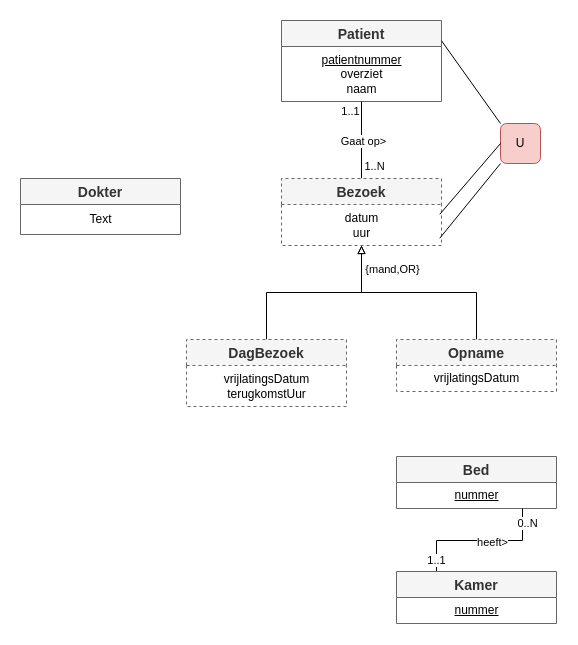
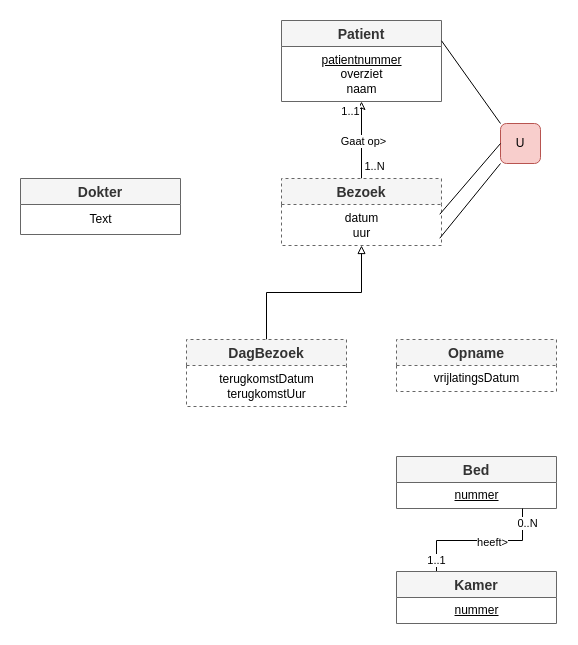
  <mxCell id="0" />
  <mxCell id="1" parent="0" />
  <mxCell id="2" value="Patient" style="swimlane;fontStyle=1;childLayout=stackLayout;horizontal=1;startSize=26;horizontalStack=0;resizeParent=1;resizeParentMax=0;resizeLast=0;collapsible=1;marginBottom=0;align=center;fontSize=14;strokeColor=#666666;fillColor=#f5f5f5;fontColor=#333333;" vertex="1" parent="1"><mxGeometry x="281" y="20" width="160" height="81" as="geometry" /></mxCell>
  <mxCell id="3" value="&lt;u&gt;patientnummer&lt;/u&gt;&lt;br&gt;overziet&lt;br&gt;naam" style="text;html=1;align=center;verticalAlign=middle;resizable=0;points=[];autosize=1;strokeColor=none;fillColor=none;" vertex="1" parent="2"><mxGeometry y="26" width="160" height="55" as="geometry" /></mxCell>
- <mxCell id="4" style="edgeStyle=orthogonalEdgeStyle;rounded=0;orthogonalLoop=1;jettySize=auto;html=1;exitX=0.5;exitY=0;exitDx=0;exitDy=0;endArrow=none;endFill=0;" edge="1" parent="1" source="8" target="3"><mxGeometry relative="1" as="geometry" /></mxCell>
+ <mxCell id="4" style="edgeStyle=orthogonalEdgeStyle;rounded=0;orthogonalLoop=1;jettySize=auto;html=1;exitX=0.5;exitY=0;exitDx=0;exitDy=0;endArrow=classic;endFill=0;" edge="1" parent="1" source="8" target="3"><mxGeometry relative="1" as="geometry" /></mxCell>
  <mxCell id="5" value="Gaat op&amp;gt;" style="edgeLabel;html=1;align=center;verticalAlign=middle;resizable=0;points=[];" vertex="1" connectable="0" parent="4"><mxGeometry x="-0.008" y="-1" relative="1" as="geometry"><mxPoint as="offset" /></mxGeometry></mxCell>
  <mxCell id="6" value="1..N" style="edgeLabel;html=1;align=center;verticalAlign=middle;resizable=0;points=[];" vertex="1" connectable="0" parent="4"><mxGeometry x="-0.579" y="1" relative="1" as="geometry"><mxPoint x="13" y="3" as="offset" /></mxGeometry></mxCell>
  <mxCell id="7" value="1..1" style="edgeLabel;html=1;align=center;verticalAlign=middle;resizable=0;points=[];" vertex="1" connectable="0" parent="4"><mxGeometry x="0.616" y="1" relative="1" as="geometry"><mxPoint x="-11" y="-6" as="offset" /></mxGeometry></mxCell>
  <mxCell id="8" value="Bezoek" style="swimlane;fontStyle=1;childLayout=stackLayout;horizontal=1;startSize=26;horizontalStack=0;resizeParent=1;resizeParentMax=0;resizeLast=0;collapsible=1;marginBottom=0;align=center;fontSize=14;strokeColor=#666666;fillColor=#f5f5f5;fontColor=#333333;dashed=1;" vertex="1" parent="1"><mxGeometry x="281" y="178" width="160" height="67" as="geometry" /></mxCell>
  <mxCell id="9" value="datum&lt;br&gt;uur" style="text;html=1;align=center;verticalAlign=middle;resizable=0;points=[];autosize=1;strokeColor=none;fillColor=none;" vertex="1" parent="8"><mxGeometry y="26" width="160" height="41" as="geometry" /></mxCell>
  <mxCell id="10" value="Dokter" style="swimlane;fontStyle=1;childLayout=stackLayout;horizontal=1;startSize=26;horizontalStack=0;resizeParent=1;resizeParentMax=0;resizeLast=0;collapsible=1;marginBottom=0;align=center;fontSize=14;strokeColor=#666666;fillColor=#f5f5f5;fontColor=#333333;" vertex="1" parent="1"><mxGeometry x="20" y="178" width="160" height="56" as="geometry" /></mxCell>
  <mxCell id="11" value="Text" style="text;html=1;align=center;verticalAlign=middle;resizable=0;points=[];autosize=1;strokeColor=none;fillColor=none;" vertex="1" parent="10"><mxGeometry y="26" width="160" height="30" as="geometry" /></mxCell>
  <mxCell id="12" style="edgeStyle=orthogonalEdgeStyle;rounded=0;orthogonalLoop=1;jettySize=auto;html=1;exitX=0.5;exitY=0;exitDx=0;exitDy=0;endArrow=block;endFill=0;" edge="1" parent="1" source="13" target="9"><mxGeometry relative="1" as="geometry" /></mxCell>
  <mxCell id="13" value="DagBezoek" style="swimlane;fontStyle=1;childLayout=stackLayout;horizontal=1;startSize=26;horizontalStack=0;resizeParent=1;resizeParentMax=0;resizeLast=0;collapsible=1;marginBottom=0;align=center;fontSize=14;strokeColor=#666666;fillColor=#f5f5f5;fontColor=#333333;dashed=1;" vertex="1" parent="1"><mxGeometry x="186" y="339" width="160" height="67" as="geometry" /></mxCell>
- <mxCell id="14" value="vrijlatingsDatum&lt;br&gt;terugkomstUur" style="text;html=1;align=center;verticalAlign=middle;resizable=0;points=[];autosize=1;strokeColor=none;fillColor=none;" vertex="1" parent="13"><mxGeometry y="26" width="160" height="41" as="geometry" /></mxCell>
- <mxCell id="15" style="edgeStyle=orthogonalEdgeStyle;rounded=0;orthogonalLoop=1;jettySize=auto;html=1;exitX=0.5;exitY=0;exitDx=0;exitDy=0;endArrow=block;endFill=0;" edge="1" parent="1" source="17" target="9"><mxGeometry relative="1" as="geometry" /></mxCell>
- <mxCell id="16" value="{mand,OR}" style="edgeLabel;html=1;align=center;verticalAlign=middle;resizable=0;points=[];" vertex="1" connectable="0" parent="15"><mxGeometry x="0.82" relative="1" as="geometry"><mxPoint x="30" y="4" as="offset" /></mxGeometry></mxCell>
+ <mxCell id="14" value="terugkomstDatum&lt;br&gt;terugkomstUur" style="text;html=1;align=center;verticalAlign=middle;resizable=0;points=[];autosize=1;strokeColor=none;fillColor=none;" vertex="1" parent="13"><mxGeometry y="26" width="160" height="41" as="geometry" /></mxCell>
  <mxCell id="17" value="Opname" style="swimlane;fontStyle=1;childLayout=stackLayout;horizontal=1;startSize=26;horizontalStack=0;resizeParent=1;resizeParentMax=0;resizeLast=0;collapsible=1;marginBottom=0;align=center;fontSize=14;strokeColor=#666666;fillColor=#f5f5f5;fontColor=#333333;dashed=1;" vertex="1" parent="1"><mxGeometry x="396" y="339" width="160" height="52" as="geometry" /></mxCell>
  <mxCell id="18" value="vrijlatingsDatum" style="text;html=1;align=center;verticalAlign=middle;resizable=0;points=[];autosize=1;strokeColor=none;fillColor=none;" vertex="1" parent="17"><mxGeometry y="26" width="160" height="26" as="geometry" /></mxCell>
  <mxCell id="19" value="U" style="whiteSpace=wrap;html=1;strokeColor=#b85450;fillColor=#f8cecc;rounded=1;" vertex="1" parent="1"><mxGeometry x="500" y="123" width="40" height="40" as="geometry" /></mxCell>
  <mxCell id="20" value="" style="endArrow=none;html=1;rounded=0;entryX=0;entryY=0;entryDx=0;entryDy=0;exitX=1;exitY=0.25;exitDx=0;exitDy=0;" edge="1" parent="1" source="2" target="19"><mxGeometry width="50" height="50" relative="1" as="geometry"><mxPoint x="445" y="110" as="sourcePoint" /><mxPoint x="369" y="151" as="targetPoint" /></mxGeometry></mxCell>
  <mxCell id="21" value="" style="endArrow=none;html=1;rounded=0;exitX=0;exitY=1;exitDx=0;exitDy=0;entryX=0.989;entryY=0.824;entryDx=0;entryDy=0;entryPerimeter=0;" edge="1" parent="1" source="19" target="9"><mxGeometry width="50" height="50" relative="1" as="geometry"><mxPoint x="490" y="158" as="sourcePoint" /><mxPoint x="376" y="234" as="targetPoint" /></mxGeometry></mxCell>
  <mxCell id="22" value="" style="endArrow=none;html=1;rounded=0;exitX=0;exitY=0.5;exitDx=0;exitDy=0;entryX=0.989;entryY=0.239;entryDx=0;entryDy=0;entryPerimeter=0;" edge="1" parent="1" source="19" target="9"><mxGeometry width="50" height="50" relative="1" as="geometry"><mxPoint x="422" y="143" as="sourcePoint" /><mxPoint x="386" y="219" as="targetPoint" /></mxGeometry></mxCell>
  <mxCell id="23" value="Bed" style="swimlane;fontStyle=1;childLayout=stackLayout;horizontal=1;startSize=26;horizontalStack=0;resizeParent=1;resizeParentMax=0;resizeLast=0;collapsible=1;marginBottom=0;align=center;fontSize=14;strokeColor=#666666;fillColor=#f5f5f5;fontColor=#333333;" vertex="1" parent="1"><mxGeometry x="396" y="456" width="160" height="52" as="geometry" /></mxCell>
  <mxCell id="24" value="&lt;u&gt;nummer&lt;/u&gt;" style="text;html=1;align=center;verticalAlign=middle;resizable=0;points=[];autosize=1;strokeColor=none;fillColor=none;" vertex="1" parent="23"><mxGeometry y="26" width="160" height="26" as="geometry" /></mxCell>
  <mxCell id="25" style="edgeStyle=orthogonalEdgeStyle;rounded=0;orthogonalLoop=1;jettySize=auto;html=1;exitX=0.25;exitY=0;exitDx=0;exitDy=0;endArrow=none;endFill=0;" edge="1" parent="1" source="29" target="24"><mxGeometry relative="1" as="geometry"><Array as="points"><mxPoint x="436" y="540" /><mxPoint x="522" y="540" /></Array></mxGeometry></mxCell>
  <mxCell id="26" value="heeft&amp;gt;" style="edgeLabel;html=1;align=center;verticalAlign=middle;resizable=0;points=[];" vertex="1" connectable="0" parent="25"><mxGeometry x="0.149" y="-1" relative="1" as="geometry"><mxPoint as="offset" /></mxGeometry></mxCell>
  <mxCell id="27" value="0..N" style="edgeLabel;html=1;align=center;verticalAlign=middle;resizable=0;points=[];" vertex="1" connectable="0" parent="25"><mxGeometry x="0.815" y="-4" relative="1" as="geometry"><mxPoint as="offset" /></mxGeometry></mxCell>
  <mxCell id="28" value="1..1" style="edgeLabel;html=1;align=center;verticalAlign=middle;resizable=0;points=[];" vertex="1" connectable="0" parent="25"><mxGeometry x="-0.836" y="-4" relative="1" as="geometry"><mxPoint x="-5" as="offset" /></mxGeometry></mxCell>
  <mxCell id="29" value="Kamer" style="swimlane;fontStyle=1;childLayout=stackLayout;horizontal=1;startSize=26;horizontalStack=0;resizeParent=1;resizeParentMax=0;resizeLast=0;collapsible=1;marginBottom=0;align=center;fontSize=14;strokeColor=#666666;fillColor=#f5f5f5;fontColor=#333333;" vertex="1" parent="1"><mxGeometry x="396" y="571" width="160" height="52" as="geometry" /></mxCell>
  <mxCell id="30" value="&lt;u&gt;nummer&lt;/u&gt;" style="text;html=1;align=center;verticalAlign=middle;resizable=0;points=[];autosize=1;strokeColor=none;fillColor=none;" vertex="1" parent="29"><mxGeometry y="26" width="160" height="26" as="geometry" /></mxCell>
